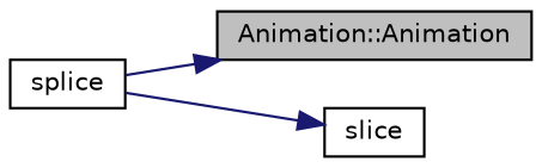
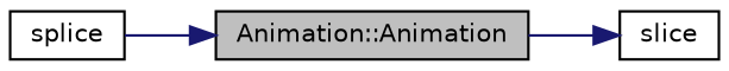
  digraph {
    rankdir=LR
    node [color=black fillcolor=white fontname=Helvetica fontsize=10 shape=record style=filled]
    edge [color=midnightblue fontname=Helvetica fontsize=10 labelfontname=Helvetica labelfontsize=10 style=solid]
    n1 [fillcolor=grey75 fontcolor=black height=0.2 label="Animation::Animation" width=0.4]
    n2 [height=0.2 label=splice width=0.4]
    n3 [height=0.2 label=slice width=0.4]
    n2 -> n1
-   n2 -> n3
+   n1 -> n3
  }
